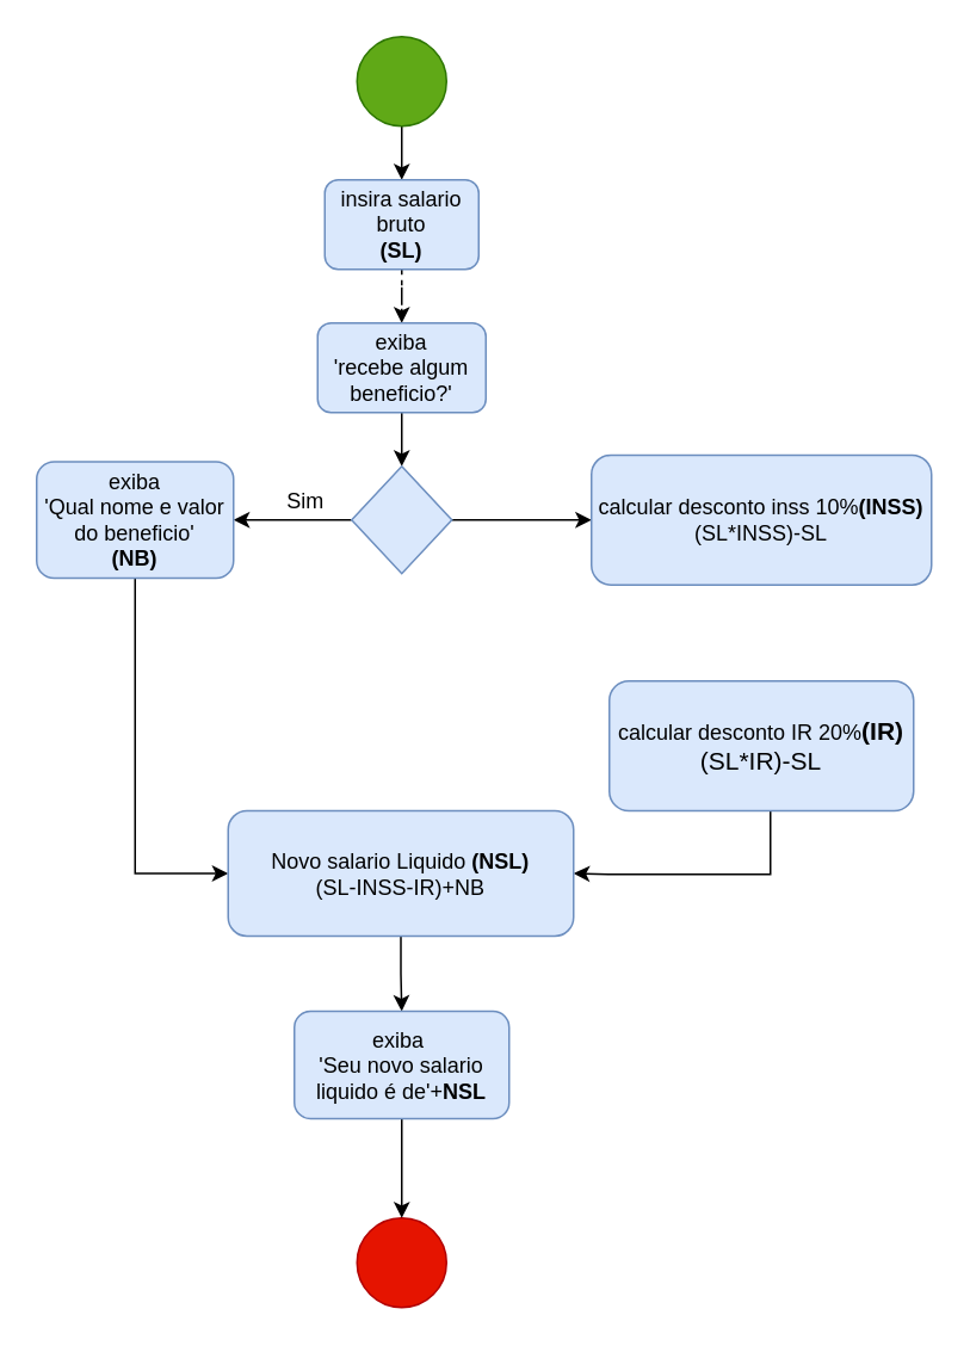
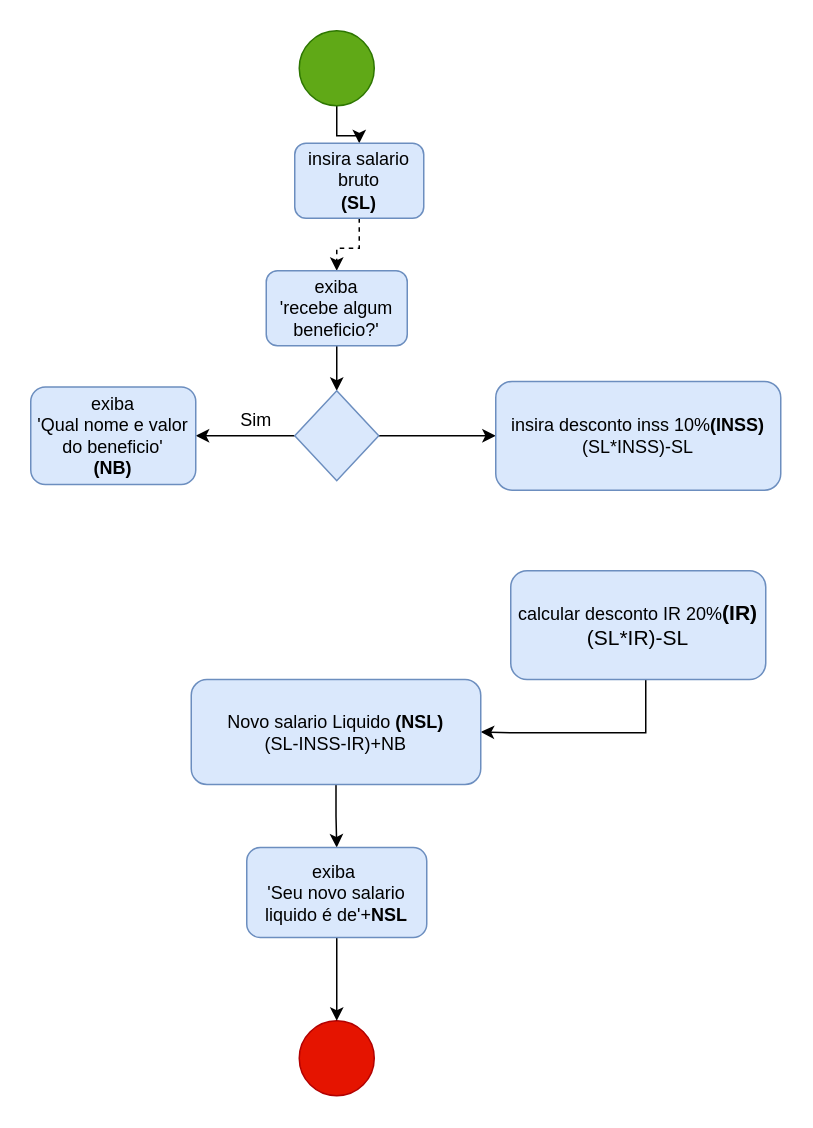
  <mxCell id="0" />
  <mxCell id="1" parent="0" />
  <mxCell id="2" style="edgeStyle=orthogonalEdgeStyle;rounded=0;orthogonalLoop=1;jettySize=auto;html=1;entryX=0.5;entryY=0;entryDx=0;entryDy=0;" edge="1" parent="1" source="3" target="5"><mxGeometry relative="1" as="geometry" /></mxCell>
  <mxCell id="3" value="" style="ellipse;whiteSpace=wrap;html=1;aspect=fixed;fillColor=#60a917;fontColor=#ffffff;strokeColor=#2D7600;" vertex="1" parent="1"><mxGeometry x="199" y="20" width="50" height="50" as="geometry" /></mxCell>
  <mxCell id="4" style="edgeStyle=orthogonalEdgeStyle;rounded=0;orthogonalLoop=1;jettySize=auto;html=1;entryX=0.5;entryY=0;entryDx=0;entryDy=0;dashed=1;" edge="1" parent="1" source="5" target="7"><mxGeometry relative="1" as="geometry" /></mxCell>
- <mxCell id="5" value="insira salario bruto&lt;br&gt;&lt;b&gt;(SL)&lt;/b&gt;" style="rounded=1;whiteSpace=wrap;html=1;fillColor=#dae8fc;strokeColor=#6c8ebf;" vertex="1" parent="1"><mxGeometry x="181" y="100" width="86" height="50" as="geometry" /></mxCell>
+ <mxCell id="5" value="insira salario bruto&lt;br&gt;&lt;b&gt;(SL)&lt;/b&gt;" style="rounded=1;whiteSpace=wrap;html=1;fillColor=#dae8fc;strokeColor=#6c8ebf;" vertex="1" parent="1"><mxGeometry x="196" y="95" width="86" height="50" as="geometry" /></mxCell>
  <mxCell id="6" style="edgeStyle=orthogonalEdgeStyle;rounded=0;orthogonalLoop=1;jettySize=auto;html=1;entryX=0.5;entryY=0;entryDx=0;entryDy=0;" edge="1" parent="1" source="7" target="10"><mxGeometry relative="1" as="geometry" /></mxCell>
  <mxCell id="7" value="exiba&lt;br&gt;'recebe algum beneficio?'" style="rounded=1;whiteSpace=wrap;html=1;fillColor=#dae8fc;strokeColor=#6c8ebf;" vertex="1" parent="1"><mxGeometry x="177" y="180" width="94" height="50" as="geometry" /></mxCell>
  <mxCell id="8" style="edgeStyle=orthogonalEdgeStyle;rounded=0;orthogonalLoop=1;jettySize=auto;html=1;entryX=0;entryY=0.5;entryDx=0;entryDy=0;" edge="1" parent="1" source="10" target="11"><mxGeometry relative="1" as="geometry" /></mxCell>
  <mxCell id="9" style="edgeStyle=orthogonalEdgeStyle;rounded=0;orthogonalLoop=1;jettySize=auto;html=1;entryX=1;entryY=0.5;entryDx=0;entryDy=0;fontSize=12;" edge="1" parent="1" source="10" target="16"><mxGeometry relative="1" as="geometry" /></mxCell>
  <mxCell id="10" value="" style="rhombus;whiteSpace=wrap;html=1;fillColor=#dae8fc;strokeColor=#6c8ebf;" vertex="1" parent="1"><mxGeometry x="196" y="260" width="56" height="60" as="geometry" /></mxCell>
- <mxCell id="11" value="calcular desconto inss 10%&lt;font style=&quot;font-size: 12px&quot;&gt;&lt;b&gt;(INSS)&lt;/b&gt;&lt;br&gt;(SL*INSS)-SL&lt;br&gt;&lt;/font&gt;" style="rounded=1;whiteSpace=wrap;html=1;fillColor=#dae8fc;strokeColor=#6c8ebf;" vertex="1" parent="1"><mxGeometry x="330" y="253.75" width="190" height="72.5" as="geometry" /></mxCell>
+ <mxCell id="11" value="insira desconto inss 10%&lt;font style=&quot;font-size: 12px&quot;&gt;&lt;b&gt;(INSS)&lt;/b&gt;&lt;br&gt;(SL*INSS)-SL&lt;br&gt;&lt;/font&gt;" style="rounded=1;whiteSpace=wrap;html=1;fillColor=#dae8fc;strokeColor=#6c8ebf;" vertex="1" parent="1"><mxGeometry x="330" y="253.75" width="190" height="72.5" as="geometry" /></mxCell>
  <mxCell id="12" style="edgeStyle=orthogonalEdgeStyle;rounded=0;orthogonalLoop=1;jettySize=auto;html=1;entryX=1;entryY=0.5;entryDx=0;entryDy=0;fontSize=12;" edge="1" parent="1" source="13" target="19"><mxGeometry relative="1" as="geometry"><Array as="points"><mxPoint x="430" y="488" /><mxPoint x="340" y="488" /></Array></mxGeometry></mxCell>
  <mxCell id="13" value="calcular desconto IR 20%&lt;font style=&quot;font-size: 14px&quot;&gt;&lt;b&gt;(IR)&lt;/b&gt;&lt;br&gt;(SL*IR)-SL&lt;br&gt;&lt;/font&gt;" style="rounded=1;whiteSpace=wrap;html=1;fillColor=#dae8fc;strokeColor=#6c8ebf;" vertex="1" parent="1"><mxGeometry x="340" y="380" width="170" height="72.5" as="geometry" /></mxCell>
  <mxCell id="14" value="" style="ellipse;whiteSpace=wrap;html=1;aspect=fixed;fillColor=#e51400;fontColor=#ffffff;strokeColor=#B20000;" vertex="1" parent="1"><mxGeometry x="199" y="680" width="50" height="50" as="geometry" /></mxCell>
- <mxCell id="15" style="edgeStyle=orthogonalEdgeStyle;rounded=0;orthogonalLoop=1;jettySize=auto;html=1;entryX=0;entryY=0.5;entryDx=0;entryDy=0;fontSize=12;" edge="1" parent="1" source="16" target="19"><mxGeometry relative="1" as="geometry" /></mxCell>
  <mxCell id="16" value="exiba&lt;br&gt;'Qual nome e valor do beneficio'&lt;br&gt;&lt;b&gt;(NB)&lt;/b&gt;" style="rounded=1;whiteSpace=wrap;html=1;fontSize=12;fillColor=#dae8fc;strokeColor=#6c8ebf;" vertex="1" parent="1"><mxGeometry x="20" y="257.5" width="110" height="65" as="geometry" /></mxCell>
  <mxCell id="17" value="Sim" style="text;html=1;align=center;verticalAlign=middle;resizable=0;points=[];autosize=1;strokeColor=none;fillColor=none;fontSize=12;" vertex="1" parent="1"><mxGeometry x="150" y="270" width="40" height="20" as="geometry" /></mxCell>
  <mxCell id="18" style="edgeStyle=orthogonalEdgeStyle;rounded=0;orthogonalLoop=1;jettySize=auto;html=1;entryX=0.5;entryY=0;entryDx=0;entryDy=0;fontSize=12;" edge="1" parent="1" source="19" target="21"><mxGeometry relative="1" as="geometry" /></mxCell>
  <mxCell id="19" value="Novo salario Liquido &lt;b&gt;(NSL)&lt;/b&gt;&lt;br&gt;(SL-INSS-IR)+NB" style="rounded=1;whiteSpace=wrap;html=1;fontSize=12;fillColor=#dae8fc;strokeColor=#6c8ebf;" vertex="1" parent="1"><mxGeometry x="127" y="452.5" width="193" height="70" as="geometry" /></mxCell>
  <mxCell id="20" style="edgeStyle=orthogonalEdgeStyle;rounded=0;orthogonalLoop=1;jettySize=auto;html=1;entryX=0.5;entryY=0;entryDx=0;entryDy=0;fontSize=12;" edge="1" parent="1" source="21" target="14"><mxGeometry relative="1" as="geometry" /></mxCell>
  <mxCell id="21" value="exiba&amp;nbsp;&lt;br&gt;'Seu novo salario liquido é de'+&lt;b&gt;NSL&lt;/b&gt;" style="rounded=1;whiteSpace=wrap;html=1;fontSize=12;fillColor=#dae8fc;strokeColor=#6c8ebf;" vertex="1" parent="1"><mxGeometry x="164" y="564.5" width="120" height="60" as="geometry" /></mxCell>
